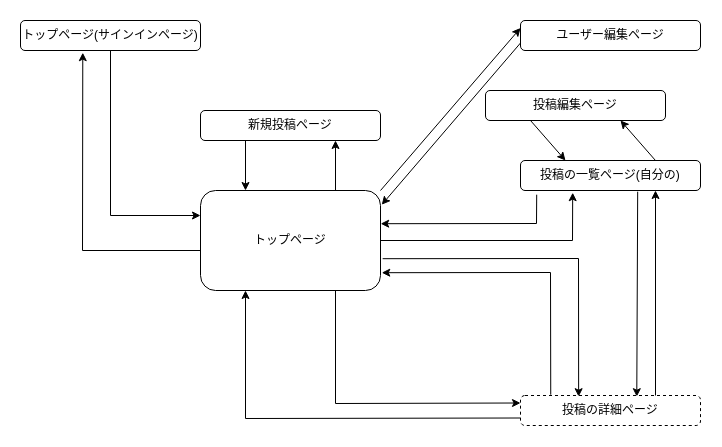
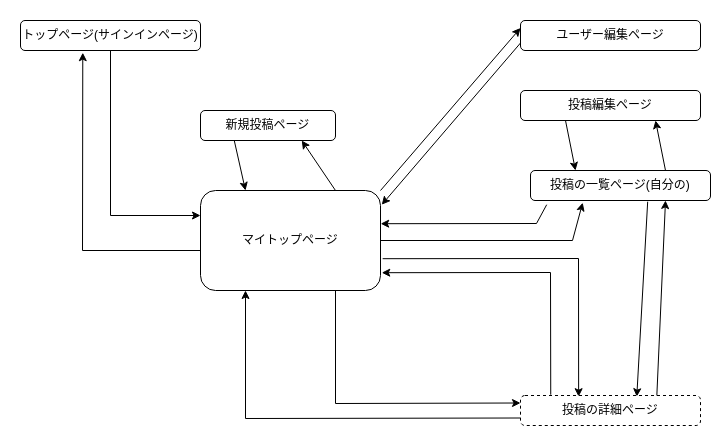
  <mxCell id="0" />
  <mxCell id="1" parent="0" />
  <mxCell id="2" style="edgeStyle=none;rounded=0;html=1;strokeColor=#000000;entryX=0;entryY=0.25;entryDx=0;entryDy=0;" parent="1" source="3" target="8" edge="1"><mxGeometry relative="1" as="geometry"><mxPoint x="200" y="190" as="targetPoint" /><Array as="points"><mxPoint x="110" y="215" /></Array></mxGeometry></mxCell>
  <mxCell id="3" value="トップページ(サインインページ)" style="rounded=1;whiteSpace=wrap;html=1;" parent="1" vertex="1"><mxGeometry x="20" y="20" width="180" height="30" as="geometry" /></mxCell>
  <mxCell id="4" style="edgeStyle=none;html=1;exitX=0.75;exitY=0;exitDx=0;exitDy=0;entryX=0.75;entryY=1;entryDx=0;entryDy=0;" parent="1" source="8" target="16" edge="1"><mxGeometry relative="1" as="geometry" /></mxCell>
  <mxCell id="5" style="edgeStyle=none;rounded=0;html=1;entryX=0.346;entryY=1.073;entryDx=0;entryDy=0;entryPerimeter=0;strokeColor=#000000;exitX=0.001;exitY=0.6;exitDx=0;exitDy=0;exitPerimeter=0;" parent="1" source="8" target="3" edge="1"><mxGeometry relative="1" as="geometry"><mxPoint x="200" y="236" as="sourcePoint" /><Array as="points"><mxPoint x="82" y="250" /></Array></mxGeometry></mxCell>
  <mxCell id="6" style="edgeStyle=none;rounded=0;html=1;strokeColor=#000000;entryX=0.29;entryY=1.073;entryDx=0;entryDy=0;entryPerimeter=0;exitX=1;exitY=0.5;exitDx=0;exitDy=0;" parent="1" source="8" target="21" edge="1"><mxGeometry relative="1" as="geometry"><mxPoint x="381" y="240" as="sourcePoint" /><mxPoint x="570" y="191" as="targetPoint" /><Array as="points"><mxPoint x="572" y="240" /></Array></mxGeometry></mxCell>
  <mxCell id="7" style="edgeStyle=none;rounded=0;html=1;strokeColor=#000000;exitX=1.012;exitY=0.682;exitDx=0;exitDy=0;exitPerimeter=0;entryX=0.323;entryY=0.04;entryDx=0;entryDy=0;entryPerimeter=0;" parent="1" source="8" target="25" edge="1"><mxGeometry relative="1" as="geometry"><mxPoint x="390" y="284" as="sourcePoint" /><mxPoint x="580" y="391" as="targetPoint" /><Array as="points"><mxPoint x="578" y="258" /></Array></mxGeometry></mxCell>
- <mxCell id="8" value="トップページ" style="rounded=1;whiteSpace=wrap;html=1;" parent="1" vertex="1"><mxGeometry x="200" y="190" width="180" height="100" as="geometry" /></mxCell>
+ <mxCell id="8" value="マイトップページ" style="rounded=1;whiteSpace=wrap;html=1;" parent="1" vertex="1"><mxGeometry x="200" y="190" width="180" height="100" as="geometry" /></mxCell>
  <mxCell id="9" style="edgeStyle=none;rounded=0;html=1;strokeColor=#000000;exitX=1;exitY=0;exitDx=0;exitDy=0;entryX=0;entryY=0.25;entryDx=0;entryDy=0;" parent="1" source="8" target="10" edge="1"><mxGeometry relative="1" as="geometry"><mxPoint x="630" y="229" as="sourcePoint" /><mxPoint x="630" y="285" as="targetPoint" /><Array as="points" /></mxGeometry></mxCell>
  <mxCell id="10" value="ユーザー編集ページ" style="rounded=1;whiteSpace=wrap;html=1;" parent="1" vertex="1"><mxGeometry x="520" y="20" width="180" height="30" as="geometry" /></mxCell>
  <mxCell id="11" style="edgeStyle=none;html=1;exitX=1;exitY=0.25;exitDx=0;exitDy=0;entryX=1;entryY=0.25;entryDx=0;entryDy=0;" parent="1" edge="1"><mxGeometry relative="1" as="geometry"><mxPoint x="380" y="347.5" as="sourcePoint" /><mxPoint x="380" y="347.5" as="targetPoint" /></mxGeometry></mxCell>
  <mxCell id="12" style="edgeStyle=none;rounded=0;html=1;entryX=0;entryY=0.25;entryDx=0;entryDy=0;strokeColor=#000000;exitX=0.75;exitY=1;exitDx=0;exitDy=0;" parent="1" source="8" target="25" edge="1"><mxGeometry relative="1" as="geometry"><mxPoint x="335" y="370" as="sourcePoint" /><Array as="points"><mxPoint x="335" y="403" /></Array></mxGeometry></mxCell>
  <mxCell id="13" style="edgeStyle=none;rounded=0;html=1;exitX=0.25;exitY=1;exitDx=0;exitDy=0;entryX=0.25;entryY=0;entryDx=0;entryDy=0;strokeColor=#000000;" parent="1" source="14" target="21" edge="1"><mxGeometry relative="1" as="geometry" /></mxCell>
- <mxCell id="14" value="投稿編集ページ" style="rounded=1;whiteSpace=wrap;html=1;" parent="1" vertex="1"><mxGeometry x="485" y="90" width="180" height="30" as="geometry" /></mxCell>
+ <mxCell id="14" value="投稿編集ページ" style="rounded=1;whiteSpace=wrap;html=1;" parent="1" vertex="1"><mxGeometry x="520" y="90" width="180" height="30" as="geometry" /></mxCell>
  <mxCell id="15" style="edgeStyle=none;html=1;exitX=0.25;exitY=1;exitDx=0;exitDy=0;entryX=0.25;entryY=0;entryDx=0;entryDy=0;" parent="1" source="16" target="8" edge="1"><mxGeometry relative="1" as="geometry" /></mxCell>
- <mxCell id="16" value="新規投稿ページ" style="rounded=1;whiteSpace=wrap;html=1;" parent="1" vertex="1"><mxGeometry x="200" y="110" width="180" height="30" as="geometry" /></mxCell>
+ <mxCell id="16" value="新規投稿ページ" style="rounded=1;whiteSpace=wrap;html=1;" parent="1" vertex="1"><mxGeometry x="200" y="110" width="135" height="30" as="geometry" /></mxCell>
  <mxCell id="17" style="edgeStyle=none;rounded=0;html=1;exitX=0.09;exitY=1.14;exitDx=0;exitDy=0;exitPerimeter=0;entryX=1.001;entryY=0.332;entryDx=0;entryDy=0;entryPerimeter=0;" parent="1" source="21" target="8" edge="1"><mxGeometry relative="1" as="geometry"><mxPoint x="570" y="289" as="sourcePoint" /><mxPoint x="381" y="220" as="targetPoint" /><Array as="points"><mxPoint x="536" y="223" /></Array></mxGeometry></mxCell>
  <mxCell id="18" style="edgeStyle=none;rounded=0;html=1;exitX=0;exitY=0.75;exitDx=0;exitDy=0;strokeColor=#000000;entryX=1.007;entryY=0.142;entryDx=0;entryDy=0;entryPerimeter=0;" parent="1" source="10" target="8" edge="1"><mxGeometry relative="1" as="geometry"><mxPoint x="380" y="220" as="targetPoint" /></mxGeometry></mxCell>
  <mxCell id="19" style="edgeStyle=none;rounded=0;html=1;entryX=0.646;entryY=0.04;entryDx=0;entryDy=0;entryPerimeter=0;strokeColor=#000000;exitX=0.651;exitY=1.04;exitDx=0;exitDy=0;exitPerimeter=0;" parent="1" source="21" target="25" edge="1"><mxGeometry relative="1" as="geometry"><mxPoint x="636" y="191" as="sourcePoint" /></mxGeometry></mxCell>
  <mxCell id="20" style="edgeStyle=none;rounded=0;html=1;exitX=0.75;exitY=0;exitDx=0;exitDy=0;entryX=0.75;entryY=1;entryDx=0;entryDy=0;strokeColor=#000000;" parent="1" source="21" target="14" edge="1"><mxGeometry relative="1" as="geometry" /></mxCell>
- <mxCell id="21" value="投稿の一覧ページ(自分の)" style="rounded=1;whiteSpace=wrap;html=1;" parent="1" vertex="1"><mxGeometry x="520" y="160" width="180" height="30" as="geometry" /></mxCell>
+ <mxCell id="21" value="投稿の一覧ページ(自分の)" style="rounded=1;whiteSpace=wrap;html=1;" parent="1" vertex="1"><mxGeometry x="530" y="170" width="180" height="30" as="geometry" /></mxCell>
  <mxCell id="22" style="edgeStyle=none;rounded=0;html=1;entryX=1.007;entryY=0.822;entryDx=0;entryDy=0;strokeColor=#000000;entryPerimeter=0;exitX=0.168;exitY=-0.027;exitDx=0;exitDy=0;exitPerimeter=0;" parent="1" source="25" target="8" edge="1"><mxGeometry relative="1" as="geometry"><mxPoint x="550" y="394" as="sourcePoint" /><Array as="points"><mxPoint x="550" y="272" /></Array></mxGeometry></mxCell>
  <mxCell id="23" style="edgeStyle=none;rounded=0;html=1;strokeColor=#000000;exitX=0;exitY=0.75;exitDx=0;exitDy=0;entryX=0.25;entryY=1;entryDx=0;entryDy=0;" parent="1" source="25" target="8" edge="1"><mxGeometry relative="1" as="geometry"><mxPoint x="245" y="370" as="targetPoint" /><Array as="points"><mxPoint x="245" y="418" /></Array></mxGeometry></mxCell>
  <mxCell id="24" style="edgeStyle=none;rounded=0;html=1;exitX=0.75;exitY=1;exitDx=0;exitDy=0;strokeColor=#000000;entryX=0.75;entryY=1;entryDx=0;entryDy=0;" parent="1" source="25" target="21" edge="1"><mxGeometry relative="1" as="geometry"><mxPoint x="655" y="192" as="targetPoint" /></mxGeometry></mxCell>
  <mxCell id="25" value="投稿の詳細ページ" style="rounded=1;whiteSpace=wrap;html=1;dashed=1;" parent="1" vertex="1"><mxGeometry x="520" y="395" width="180" height="30" as="geometry" /></mxCell>
